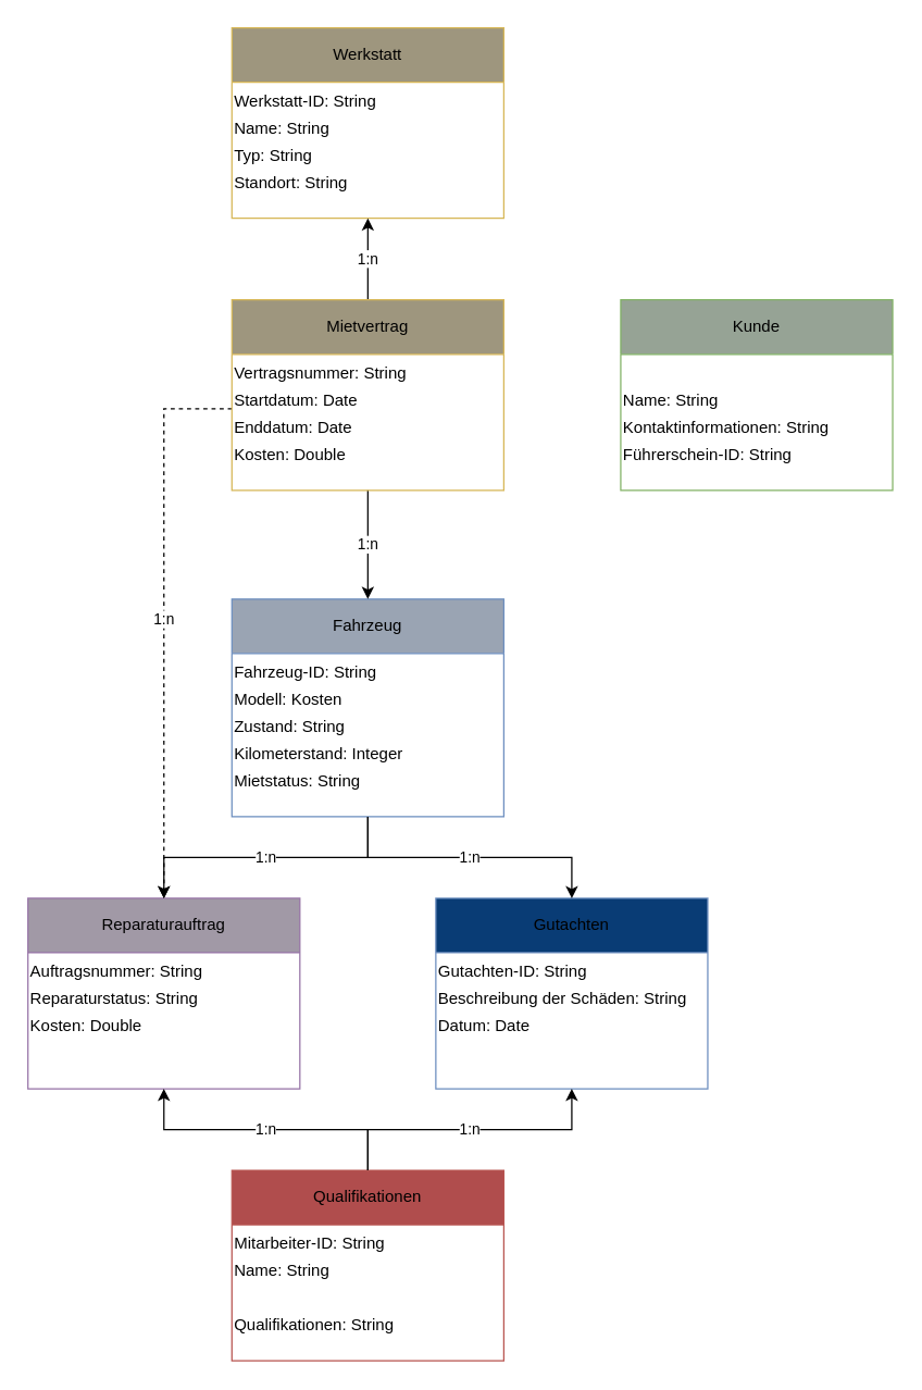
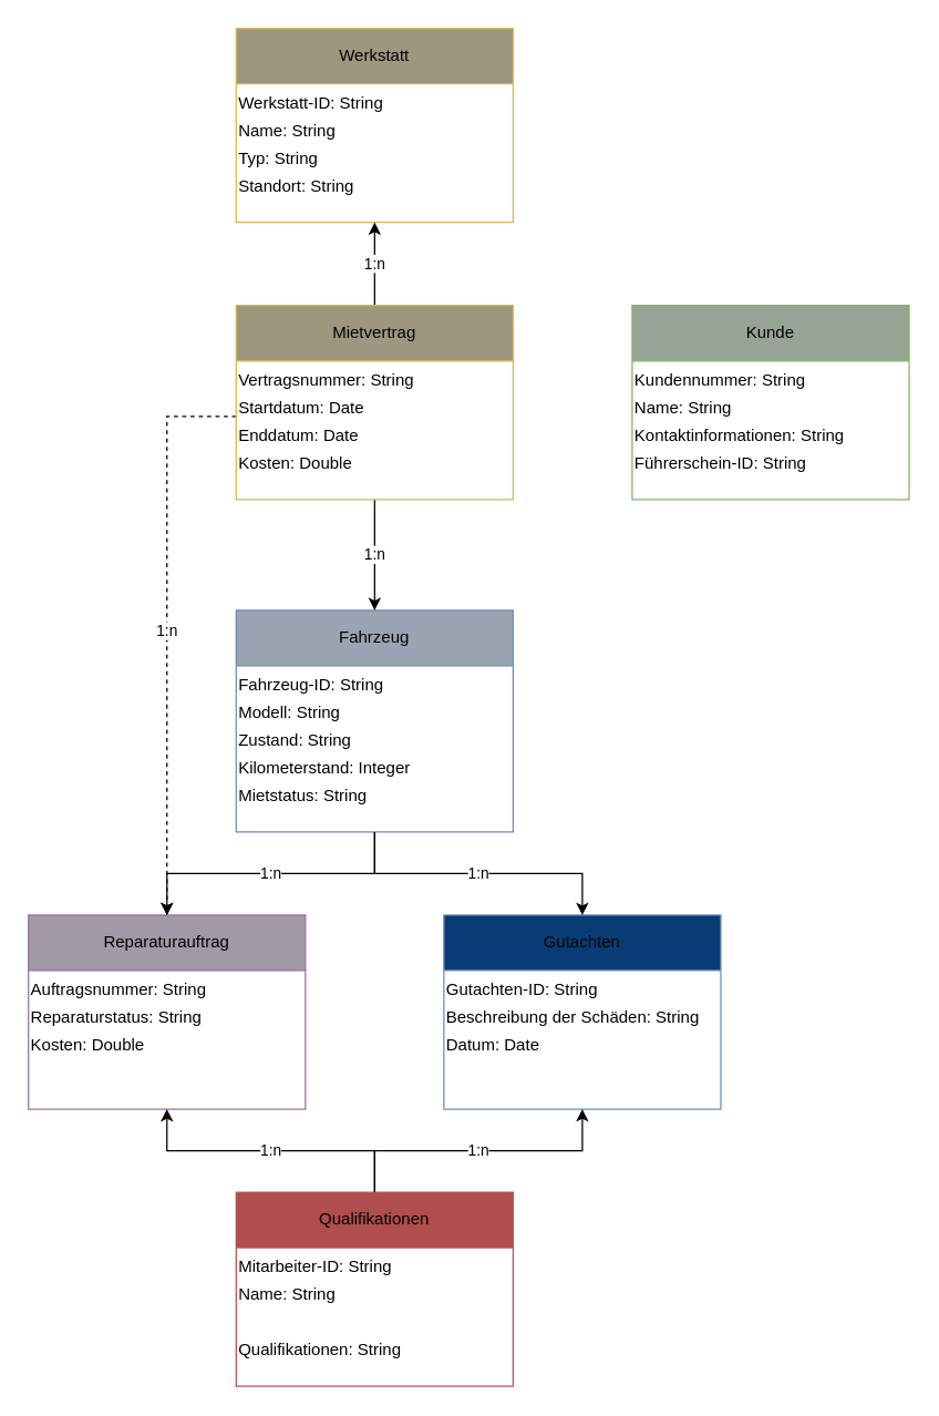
  <mxCell id="0" />
  <mxCell id="1" parent="0" />
  <mxCell id="2" value="Fahrzeug" style="shape=swimlane;rounded=0;whiteSpace=wrap;html=1;fillColor=#9AA4B3;strokeColor=#6c8ebf;" parent="1" vertex="1"><mxGeometry x="170" y="440" width="200" height="160" as="geometry" /></mxCell>
  <mxCell id="3" value="Fahrzeug-ID: String" style="text;html=1;align=left;" parent="2" vertex="1"><mxGeometry y="40" width="200" height="20" as="geometry" /></mxCell>
- <mxCell id="4" value="Modell: Kosten" style="text;html=1;align=left;" parent="2" vertex="1"><mxGeometry y="60" width="200" height="20" as="geometry" /></mxCell>
+ <mxCell id="4" value="Modell: String" style="text;html=1;align=left;" parent="2" vertex="1"><mxGeometry y="60" width="200" height="20" as="geometry" /></mxCell>
  <mxCell id="5" value="Zustand: String" style="text;html=1;align=left;" parent="2" vertex="1"><mxGeometry y="80" width="200" height="20" as="geometry" /></mxCell>
  <mxCell id="6" value="Kilometerstand: Integer" style="text;html=1;align=left;" parent="2" vertex="1"><mxGeometry y="100" width="200" height="20" as="geometry" /></mxCell>
  <mxCell id="7" value="Mietstatus: String" style="text;html=1;align=left;" parent="2" vertex="1"><mxGeometry y="120" width="200" height="20" as="geometry" /></mxCell>
  <mxCell id="8" value="Kunde" style="shape=swimlane;rounded=0;whiteSpace=wrap;html=1;fillColor=#96A395;strokeColor=#82b366;" parent="1" vertex="1"><mxGeometry x="456" y="220" width="200" height="140" as="geometry" /></mxCell>
+ <mxCell id="9" value="Kundennummer: String" style="text;html=1;align=left;" parent="8" vertex="1"><mxGeometry y="40" width="200" height="20" as="geometry" /></mxCell>
  <mxCell id="10" value="Name: String" style="text;html=1;align=left;" parent="8" vertex="1"><mxGeometry y="60" width="200" height="20" as="geometry" /></mxCell>
  <mxCell id="11" value="Kontaktinformationen: String" style="text;html=1;align=left;" parent="8" vertex="1"><mxGeometry y="80" width="200" height="20" as="geometry" /></mxCell>
  <mxCell id="12" value="Führerschein-ID: String" style="text;html=1;align=left;" parent="8" vertex="1"><mxGeometry y="100" width="200" height="20" as="geometry" /></mxCell>
  <mxCell id="13" value="Qualifikationen" style="shape=swimlane;rounded=0;whiteSpace=wrap;html=1;fillColor=#B04D4D;strokeColor=#b85450;" parent="1" vertex="1"><mxGeometry x="170" y="860" width="200" height="140" as="geometry" /></mxCell>
  <mxCell id="14" value="Mitarbeiter-ID: String" style="text;html=1;align=left;" parent="13" vertex="1"><mxGeometry y="40" width="200" height="20" as="geometry" /></mxCell>
  <mxCell id="15" value="Name: String" style="text;html=1;align=left;" parent="13" vertex="1"><mxGeometry y="60" width="200" height="20" as="geometry" /></mxCell>
  <mxCell id="16" value="Qualifikationen: String" style="text;html=1;align=left;" parent="13" vertex="1"><mxGeometry y="100" width="200" height="20" as="geometry" /></mxCell>
  <mxCell id="17" value="Reparaturauftrag" style="shape=swimlane;rounded=0;whiteSpace=wrap;html=1;fillColor=#A199A6;strokeColor=#9673a6;" parent="1" vertex="1"><mxGeometry x="20" y="660" width="200" height="140" as="geometry" /></mxCell>
  <mxCell id="18" value="Auftragsnummer: String" style="text;html=1;align=left;" parent="17" vertex="1"><mxGeometry y="40" width="200" height="20" as="geometry" /></mxCell>
  <mxCell id="19" value="Reparaturstatus: String" style="text;html=1;align=left;" parent="17" vertex="1"><mxGeometry y="60" width="200" height="20" as="geometry" /></mxCell>
  <mxCell id="20" value="Kosten: Double" style="text;html=1;align=left;" parent="17" vertex="1"><mxGeometry y="80" width="200" height="20" as="geometry" /></mxCell>
  <mxCell id="21" value="Gutachten" style="shape=swimlane;rounded=0;whiteSpace=wrap;html=1;fillColor=#093C75;strokeColor=#6c8ebf;" parent="1" vertex="1"><mxGeometry x="320" y="660" width="200" height="140" as="geometry" /></mxCell>
  <mxCell id="22" value="Gutachten-ID: String" style="text;html=1;align=left;" parent="21" vertex="1"><mxGeometry y="40" width="200" height="20" as="geometry" /></mxCell>
  <mxCell id="23" value="Beschreibung der Schäden: String" style="text;html=1;align=left;" parent="21" vertex="1"><mxGeometry y="60" width="200" height="20" as="geometry" /></mxCell>
  <mxCell id="24" value="Datum: Date" style="text;html=1;align=left;" parent="21" vertex="1"><mxGeometry y="80" width="200" height="20" as="geometry" /></mxCell>
  <mxCell id="25" value="Werkstatt" style="shape=swimlane;rounded=0;whiteSpace=wrap;html=1;fillColor=#9E967E;strokeColor=#d6b656;" parent="1" vertex="1"><mxGeometry x="170" y="20" width="200" height="140" as="geometry" /></mxCell>
  <mxCell id="26" value="Werkstatt-ID: String" style="text;html=1;align=left;" parent="25" vertex="1"><mxGeometry y="40" width="200" height="20" as="geometry" /></mxCell>
  <mxCell id="27" value="Name: String" style="text;html=1;align=left;" parent="25" vertex="1"><mxGeometry y="60" width="200" height="20" as="geometry" /></mxCell>
  <mxCell id="28" value="Typ: String" style="text;html=1;align=left;" parent="25" vertex="1"><mxGeometry y="80" width="200" height="20" as="geometry" /></mxCell>
  <mxCell id="29" value="Standort: String" style="text;html=1;align=left;" parent="25" vertex="1"><mxGeometry y="100" width="200" height="20" as="geometry" /></mxCell>
  <mxCell id="30" value="1:n" style="edgeStyle=orthogonalEdgeStyle;rounded=0;orthogonalLoop=1;jettySize=auto;html=1;endArrow=none;endFill=0;startArrow=classic;startFill=1;" parent="1" source="2" target="37" edge="1"><mxGeometry relative="1" as="geometry"><mxPoint as="offset" /></mxGeometry></mxCell>
  <mxCell id="31" value="1:n" style="edgeStyle=orthogonalEdgeStyle;rounded=0;orthogonalLoop=1;jettySize=auto;html=1;" parent="1" source="2" target="17" edge="1"><mxGeometry relative="1" as="geometry" /></mxCell>
  <mxCell id="32" value="1:n" style="edgeStyle=orthogonalEdgeStyle;rounded=0;orthogonalLoop=1;jettySize=auto;html=1;" parent="1" source="2" target="21" edge="1"><mxGeometry relative="1" as="geometry" /></mxCell>
  <mxCell id="33" value="1:n" style="edgeStyle=orthogonalEdgeStyle;rounded=0;orthogonalLoop=1;jettySize=auto;html=1;" parent="1" source="13" target="17" edge="1"><mxGeometry relative="1" as="geometry" /></mxCell>
  <mxCell id="34" value="1:n" style="edgeStyle=orthogonalEdgeStyle;rounded=0;orthogonalLoop=1;jettySize=auto;html=1;" parent="1" source="13" target="21" edge="1"><mxGeometry relative="1" as="geometry" /></mxCell>
  <mxCell id="35" value="1:n" style="edgeStyle=orthogonalEdgeStyle;rounded=0;orthogonalLoop=1;jettySize=auto;html=1;startArrow=none;dashed=1;" parent="1" source="37" target="17" edge="1"><mxGeometry relative="1" as="geometry"><Array as="points"><mxPoint x="120" y="300" /></Array></mxGeometry></mxCell>
  <mxCell id="36" value="1:n" style="edgeStyle=orthogonalEdgeStyle;rounded=0;orthogonalLoop=1;jettySize=auto;html=1;endArrow=none;startArrow=classic;startFill=1;endFill=0;" edge="1" parent="1" source="25" target="37"><mxGeometry relative="1" as="geometry"><mxPoint x="856" y="50" as="sourcePoint" /><mxPoint x="120" y="660" as="targetPoint" /></mxGeometry></mxCell>
  <mxCell id="37" value="Mietvertrag" style="shape=swimlane;rounded=0;whiteSpace=wrap;html=1;fillColor=#9E967E;strokeColor=#d6b656;" parent="1" vertex="1"><mxGeometry x="170" y="220" width="200" height="140" as="geometry" /></mxCell>
  <mxCell id="38" value="Vertragsnummer: String" style="text;html=1;align=left;" parent="37" vertex="1"><mxGeometry y="40" width="200" height="20" as="geometry" /></mxCell>
  <mxCell id="39" value="Startdatum: Date" style="text;html=1;align=left;" parent="37" vertex="1"><mxGeometry y="60" width="200" height="20" as="geometry" /></mxCell>
  <mxCell id="40" value="Enddatum: Date" style="text;html=1;align=left;" parent="37" vertex="1"><mxGeometry y="80" width="200" height="20" as="geometry" /></mxCell>
  <mxCell id="41" value="Kosten: Double" style="text;html=1;align=left;" parent="37" vertex="1"><mxGeometry y="100" width="200" height="20" as="geometry" /></mxCell>
